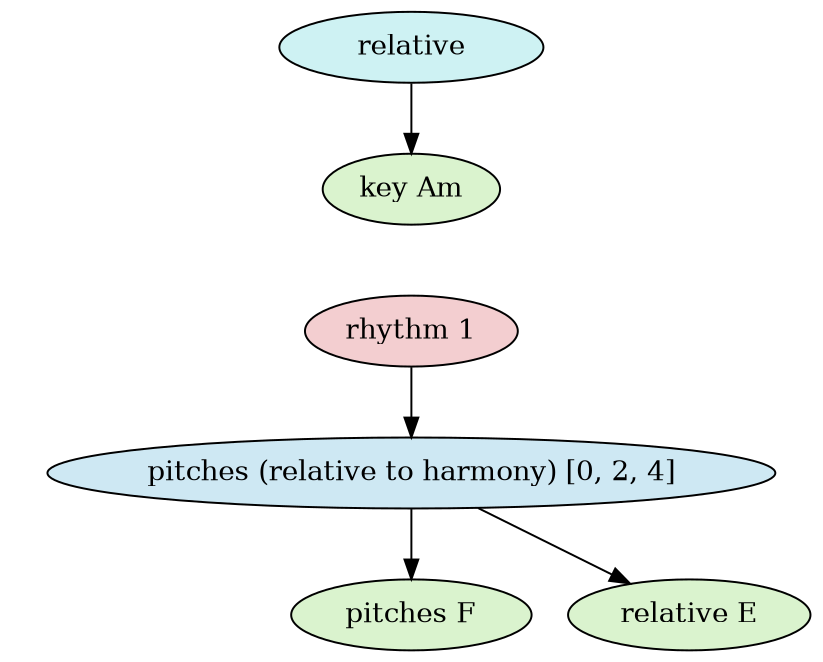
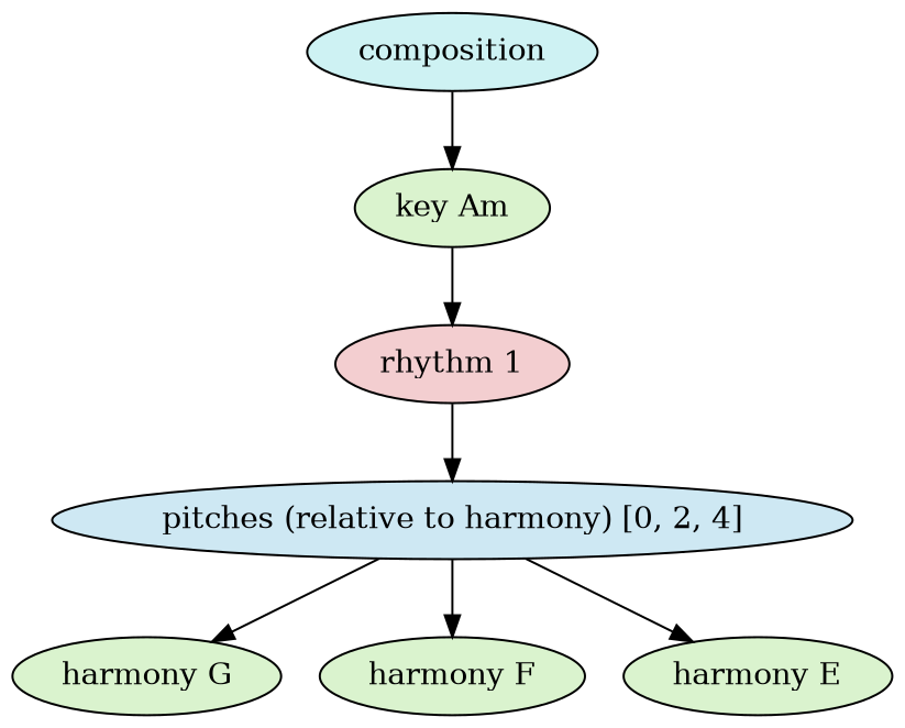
  digraph {
    ordering=out
    node [fillcolor="#daf3ce" style=filled]
-   n1 [fillcolor="#cef2f3" label=relative]
+   n1 [fillcolor="#cef2f3" label=composition]
    n2 [label="key Am"]
    n3 [fillcolor="#f3ced0" label="rhythm 1"]
    n4 [fillcolor="#cee8f3" label="pitches (relative to harmony) [0, 2, 4]"]
-   n6 [label="pitches F"]
-   n7 [label="relative E"]
+   n5 [label="harmony G"]
+   n6 [label="harmony F"]
+   n7 [label="harmony E"]
    n1 -> n2
+   n2 -> n3
    n3 -> n4
+   n4 -> n5
    n4 -> n6
    n4 -> n7
  }
